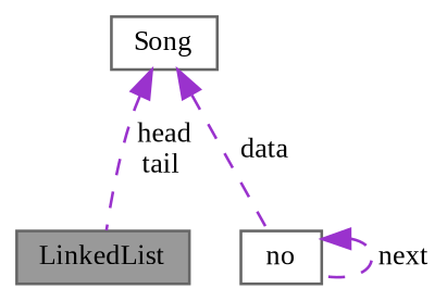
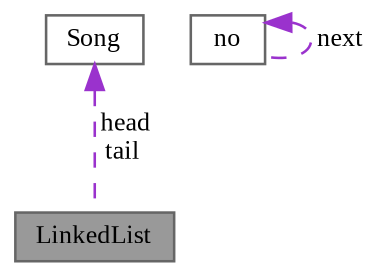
  digraph {
    fontname="Liberation Serif"
    node [color=gray40 fillcolor=white fontname="Liberation Serif" fontsize=10 shape=box style=filled]
    edge [color=darkorchid3 dir=back fontname="Liberation Serif" fontsize=10 labelfontname=Helvetica labelfontsize=10 style=dashed]
    n1 [fillcolor=grey60 fontcolor=black height=0.2 label=LinkedList width=0.4]
    n2 [height=0.2 label=no width=0.4]
    n3 [height=0.2 label=Song width=0.4]
    n2 -> n2 [label=" next"]
    n3 -> n1 [label=" head\ntail"]
-   n3 -> n2 [label=" data"]
  }
